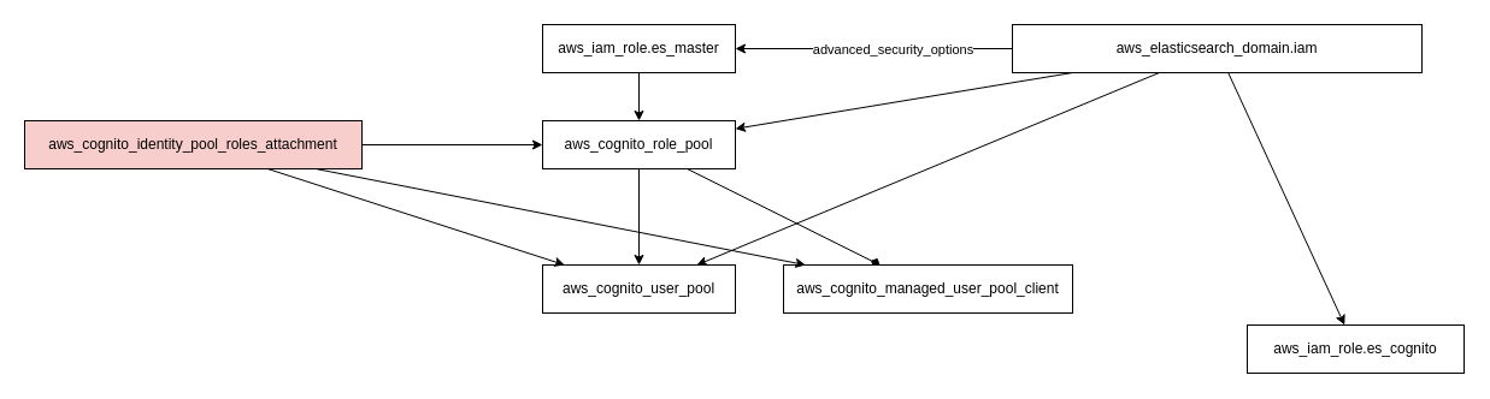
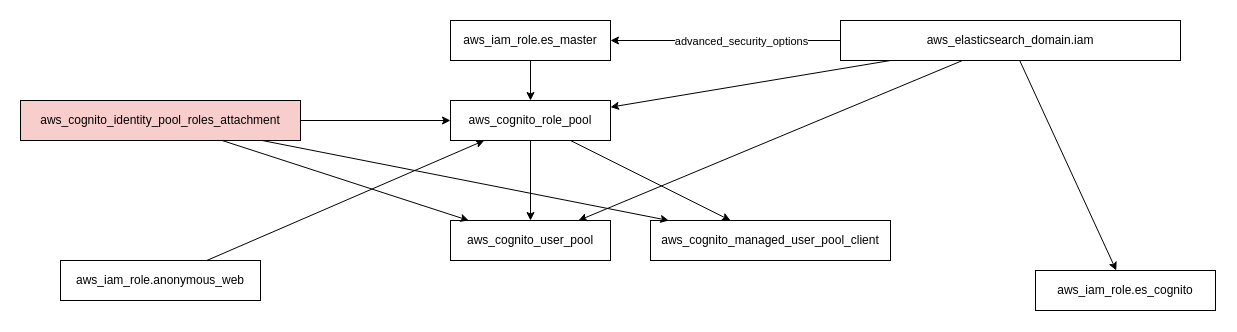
  <mxCell id="0" />
  <mxCell id="1" parent="0" />
  <mxCell id="2" value="" style="edgeStyle=orthogonalEdgeStyle;rounded=0;orthogonalLoop=1;jettySize=auto;html=1;" edge="1" parent="1" source="3" target="6"><mxGeometry relative="1" as="geometry" /></mxCell>
  <mxCell id="3" value="aws_iam_role.es_master" style="rounded=0;whiteSpace=wrap;html=1;" vertex="1" parent="1"><mxGeometry x="450" y="20" width="160" height="40" as="geometry" /></mxCell>
  <mxCell id="4" value="" style="edgeStyle=orthogonalEdgeStyle;rounded=0;orthogonalLoop=1;jettySize=auto;html=1;" edge="1" parent="1" source="6" target="7"><mxGeometry relative="1" as="geometry" /></mxCell>
- <mxCell id="5" value="" style="rounded=0;orthogonalLoop=1;jettySize=auto;html=1;endArrow=diamond;" edge="1" parent="1" source="6" target="8"><mxGeometry relative="1" as="geometry" /></mxCell>
+ <mxCell id="5" value="" style="rounded=0;orthogonalLoop=1;jettySize=auto;html=1;" edge="1" parent="1" source="6" target="8"><mxGeometry relative="1" as="geometry" /></mxCell>
  <mxCell id="6" value="aws_cognito_role_pool" style="rounded=0;whiteSpace=wrap;html=1;" vertex="1" parent="1"><mxGeometry x="450" y="100" width="160" height="40" as="geometry" /></mxCell>
  <mxCell id="7" value="aws_cognito_user_pool" style="rounded=0;whiteSpace=wrap;html=1;" vertex="1" parent="1"><mxGeometry x="450" y="220" width="160" height="40" as="geometry" /></mxCell>
  <mxCell id="8" value="aws_cognito_managed_user_pool_client" style="rounded=0;whiteSpace=wrap;html=1;" vertex="1" parent="1"><mxGeometry x="650" y="220" width="240" height="40" as="geometry" /></mxCell>
+ <mxCell id="9" value="aws_iam_role.anonymous_web" style="rounded=0;whiteSpace=wrap;html=1;" vertex="1" parent="1"><mxGeometry x="60" y="260" width="200" height="40" as="geometry" /></mxCell>
  <mxCell id="10" value="" style="edgeStyle=orthogonalEdgeStyle;rounded=0;orthogonalLoop=1;jettySize=auto;html=1;" edge="1" parent="1" source="11" target="6"><mxGeometry relative="1" as="geometry" /></mxCell>
  <mxCell id="11" value="aws_cognito_identity_pool_roles_attachment" style="rounded=0;whiteSpace=wrap;html=1;fillColor=#f8cecc;" vertex="1" parent="1"><mxGeometry x="20" y="100" width="280" height="40" as="geometry" /></mxCell>
  <mxCell id="12" value="" style="rounded=0;orthogonalLoop=1;jettySize=auto;html=1;" edge="1" parent="1" source="11" target="7"><mxGeometry relative="1" as="geometry"><mxPoint x="310" y="130" as="sourcePoint" /><mxPoint x="460" y="130" as="targetPoint" /></mxGeometry></mxCell>
  <mxCell id="13" value="" style="rounded=0;orthogonalLoop=1;jettySize=auto;html=1;" edge="1" parent="1" source="11" target="8"><mxGeometry relative="1" as="geometry"><mxPoint x="263" y="150" as="sourcePoint" /><mxPoint x="460" y="193" as="targetPoint" /></mxGeometry></mxCell>
+ <mxCell id="14" value="" style="rounded=0;orthogonalLoop=1;jettySize=auto;html=1;" edge="1" parent="1" source="9" target="6"><mxGeometry relative="1" as="geometry"><mxPoint x="170" y="150" as="sourcePoint" /><mxPoint x="170" y="530" as="targetPoint" /></mxGeometry></mxCell>
  <mxCell id="15" value="" style="edgeStyle=orthogonalEdgeStyle;rounded=0;orthogonalLoop=1;jettySize=auto;html=1;" edge="1" parent="1" source="18" target="3"><mxGeometry relative="1" as="geometry" /></mxCell>
  <mxCell id="16" value="advanced_security_options" style="edgeLabel;html=1;align=center;verticalAlign=middle;resizable=0;points=[];" vertex="1" connectable="0" parent="15"><mxGeometry x="-0.025" y="3" relative="1" as="geometry"><mxPoint x="12" y="-3" as="offset" /></mxGeometry></mxCell>
  <mxCell id="17" value="" style="rounded=0;orthogonalLoop=1;jettySize=auto;html=1;" edge="1" parent="1" source="18" target="21"><mxGeometry relative="1" as="geometry" /></mxCell>
  <mxCell id="18" value="aws_elasticsearch_domain.iam" style="rounded=0;whiteSpace=wrap;html=1;" vertex="1" parent="1"><mxGeometry x="840" y="20" width="340" height="40" as="geometry" /></mxCell>
  <mxCell id="19" value="" style="rounded=0;orthogonalLoop=1;jettySize=auto;html=1;" edge="1" parent="1" source="18" target="7"><mxGeometry relative="1" as="geometry"><mxPoint x="580" y="150" as="sourcePoint" /><mxPoint x="740" y="230" as="targetPoint" /></mxGeometry></mxCell>
  <mxCell id="20" value="" style="rounded=0;orthogonalLoop=1;jettySize=auto;html=1;" edge="1" parent="1" source="18" target="6"><mxGeometry relative="1" as="geometry"><mxPoint x="590" y="160" as="sourcePoint" /><mxPoint x="750" y="240" as="targetPoint" /></mxGeometry></mxCell>
  <mxCell id="21" value="aws_iam_role.es_cognito" style="rounded=0;whiteSpace=wrap;html=1;" vertex="1" parent="1"><mxGeometry x="1035" y="270" width="180" height="40" as="geometry" /></mxCell>
